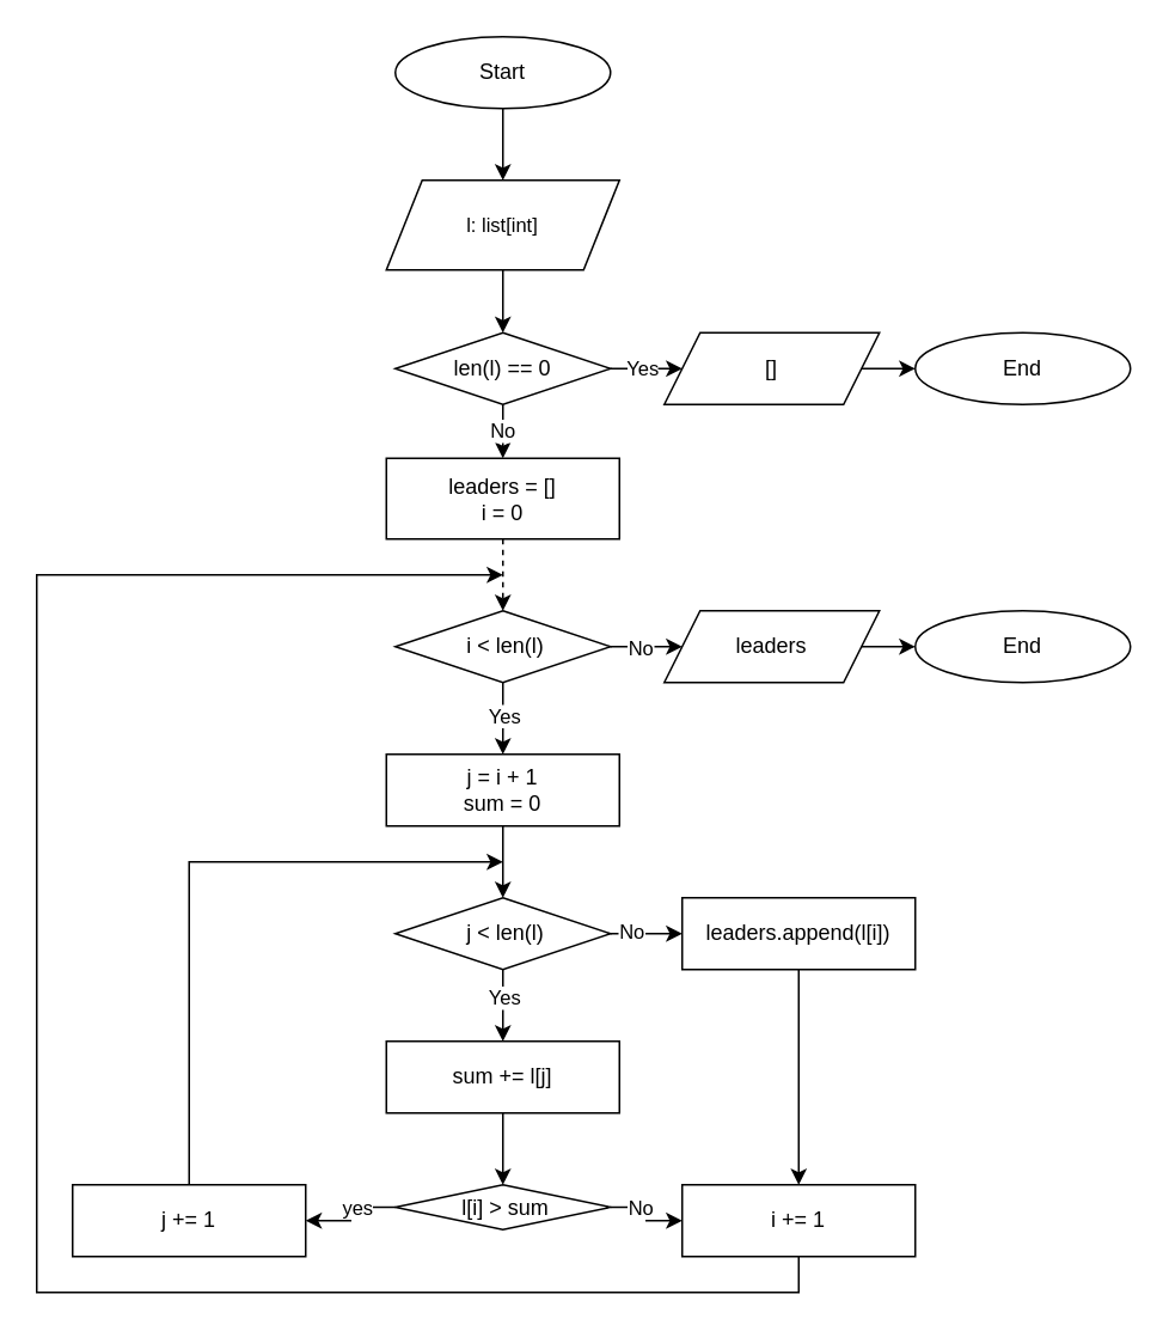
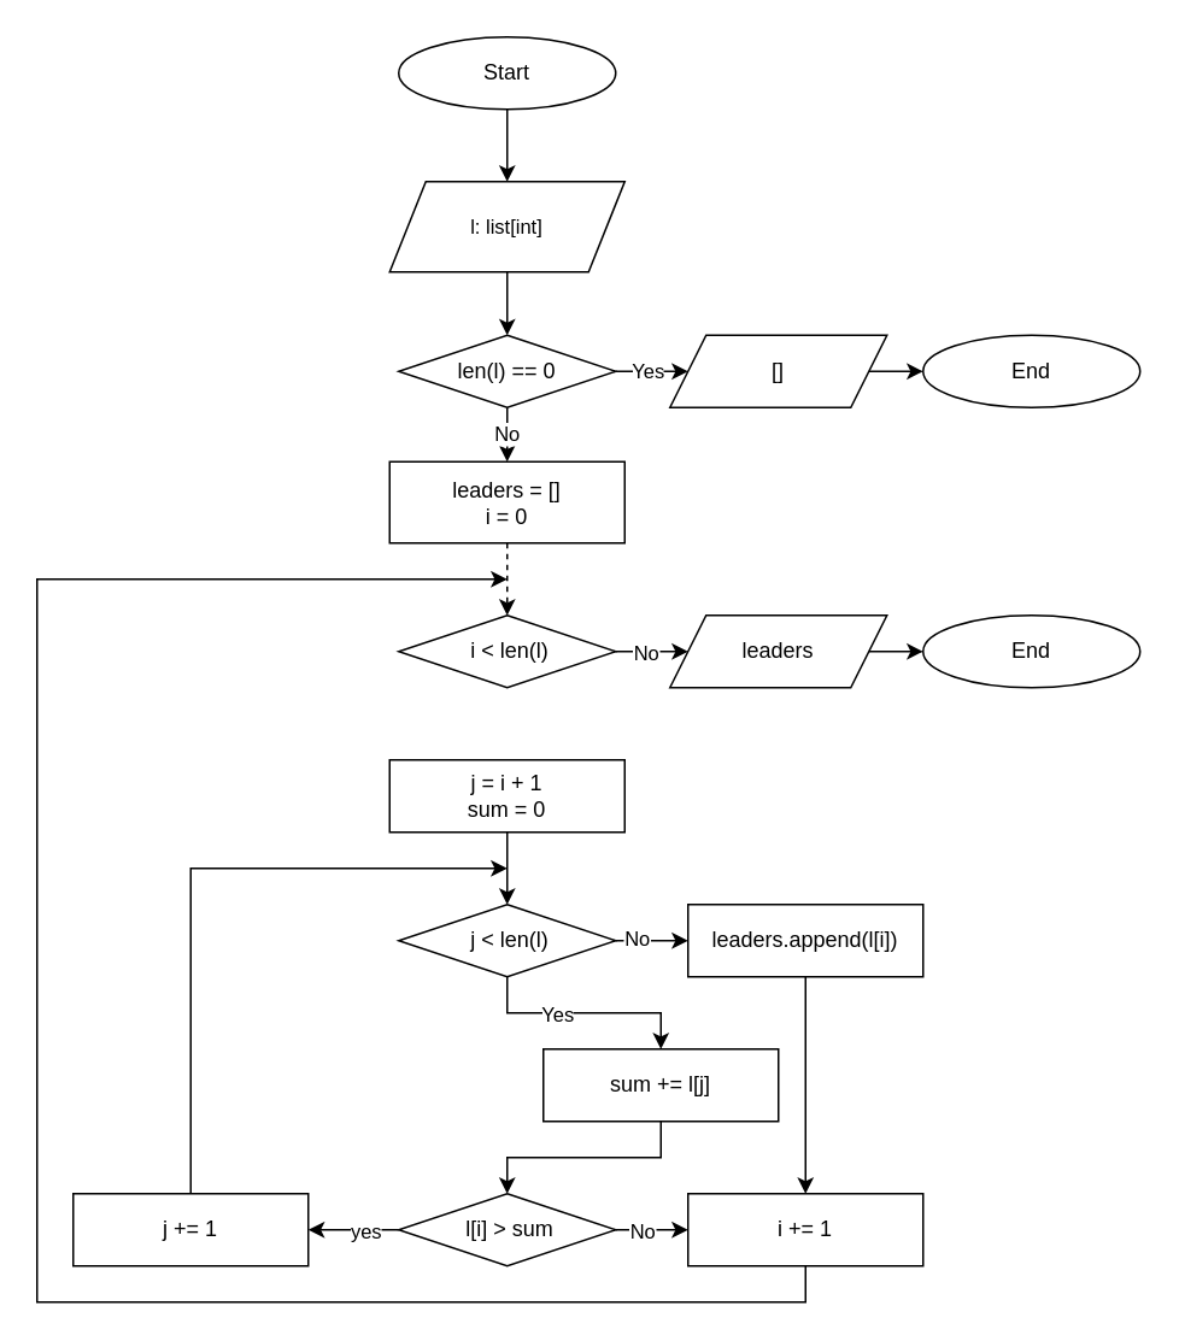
  <mxCell id="0" />
  <mxCell id="1" parent="0" />
  <mxCell id="2" style="edgeStyle=orthogonalEdgeStyle;rounded=0;orthogonalLoop=1;jettySize=auto;html=1;exitX=0.5;exitY=1;exitDx=0;exitDy=0;entryX=0.5;entryY=0;entryDx=0;entryDy=0;" parent="1" source="3" target="5" edge="1"><mxGeometry relative="1" as="geometry" /></mxCell>
  <mxCell id="3" value="Start" style="ellipse;whiteSpace=wrap;html=1;" parent="1" vertex="1"><mxGeometry x="220" y="20" width="120" height="40" as="geometry" /></mxCell>
  <mxCell id="4" style="edgeStyle=orthogonalEdgeStyle;rounded=0;orthogonalLoop=1;jettySize=auto;html=1;exitX=0.5;exitY=1;exitDx=0;exitDy=0;entryX=0.5;entryY=0;entryDx=0;entryDy=0;" parent="1" source="5" target="14" edge="1"><mxGeometry relative="1" as="geometry" /></mxCell>
  <mxCell id="5" value="l: list[int]" style="shape=parallelogram;perimeter=parallelogramPerimeter;whiteSpace=wrap;html=1;fixedSize=1;fontSize=11;" parent="1" vertex="1"><mxGeometry x="215" y="100" width="130" height="50" as="geometry" /></mxCell>
  <mxCell id="6" style="edgeStyle=orthogonalEdgeStyle;rounded=0;orthogonalLoop=1;jettySize=auto;html=1;exitX=1;exitY=0.5;exitDx=0;exitDy=0;entryX=0;entryY=0.5;entryDx=0;entryDy=0;" parent="1" source="7" target="8" edge="1"><mxGeometry relative="1" as="geometry" /></mxCell>
  <mxCell id="7" value="leaders" style="shape=parallelogram;perimeter=parallelogramPerimeter;whiteSpace=wrap;html=1;fixedSize=1;" parent="1" vertex="1"><mxGeometry x="370" y="340" width="120" height="40" as="geometry" /></mxCell>
  <mxCell id="8" value="End" style="ellipse;whiteSpace=wrap;html=1;" parent="1" vertex="1"><mxGeometry x="510" y="340" width="120" height="40" as="geometry" /></mxCell>
  <mxCell id="9" style="edgeStyle=orthogonalEdgeStyle;rounded=0;orthogonalLoop=1;jettySize=auto;html=1;exitX=0.5;exitY=1;exitDx=0;exitDy=0;entryX=0.5;entryY=0;entryDx=0;entryDy=0;dashed=1;" parent="1" source="10" target="22" edge="1"><mxGeometry relative="1" as="geometry" /></mxCell>
  <mxCell id="10" value="leaders = []&lt;div&gt;i = 0&lt;/div&gt;" style="rounded=0;whiteSpace=wrap;html=1;fontSize=12;" parent="1" vertex="1"><mxGeometry x="215" y="255" width="130" height="45" as="geometry" /></mxCell>
  <mxCell id="11" style="edgeStyle=orthogonalEdgeStyle;rounded=0;orthogonalLoop=1;jettySize=auto;html=1;exitX=1;exitY=0.5;exitDx=0;exitDy=0;entryX=0;entryY=0.5;entryDx=0;entryDy=0;" parent="1" source="14" target="16" edge="1"><mxGeometry relative="1" as="geometry" /></mxCell>
  <mxCell id="12" value="Yes" style="edgeLabel;html=1;align=center;verticalAlign=middle;resizable=0;points=[];" parent="11" vertex="1" connectable="0"><mxGeometry x="0.217" y="-3" relative="1" as="geometry"><mxPoint y="-4" as="offset" /></mxGeometry></mxCell>
  <mxCell id="13" value="No" style="edgeStyle=orthogonalEdgeStyle;rounded=0;orthogonalLoop=1;jettySize=auto;html=1;exitX=0.5;exitY=1;exitDx=0;exitDy=0;entryX=0.5;entryY=0;entryDx=0;entryDy=0;" parent="1" source="14" target="10" edge="1"><mxGeometry relative="1" as="geometry" /></mxCell>
  <mxCell id="14" value="len(l) == 0" style="rhombus;whiteSpace=wrap;html=1;" parent="1" vertex="1"><mxGeometry x="220" y="185" width="120" height="40" as="geometry" /></mxCell>
  <mxCell id="15" style="edgeStyle=orthogonalEdgeStyle;rounded=0;orthogonalLoop=1;jettySize=auto;html=1;exitX=1;exitY=0.5;exitDx=0;exitDy=0;entryX=0;entryY=0.5;entryDx=0;entryDy=0;" parent="1" source="16" target="17" edge="1"><mxGeometry relative="1" as="geometry" /></mxCell>
  <mxCell id="16" value="[]" style="shape=parallelogram;perimeter=parallelogramPerimeter;whiteSpace=wrap;html=1;fixedSize=1;" parent="1" vertex="1"><mxGeometry x="370" y="185" width="120" height="40" as="geometry" /></mxCell>
  <mxCell id="17" value="End" style="ellipse;whiteSpace=wrap;html=1;" parent="1" vertex="1"><mxGeometry x="510" y="185" width="120" height="40" as="geometry" /></mxCell>
  <mxCell id="18" style="edgeStyle=orthogonalEdgeStyle;rounded=0;orthogonalLoop=1;jettySize=auto;html=1;exitX=1;exitY=0.5;exitDx=0;exitDy=0;entryX=0;entryY=0.5;entryDx=0;entryDy=0;" parent="1" source="22" target="7" edge="1"><mxGeometry relative="1" as="geometry" /></mxCell>
  <mxCell id="19" value="No" style="edgeLabel;html=1;align=center;verticalAlign=middle;resizable=0;points=[];" parent="18" vertex="1" connectable="0"><mxGeometry x="0.189" relative="1" as="geometry"><mxPoint as="offset" /></mxGeometry></mxCell>
- <mxCell id="20" style="edgeStyle=orthogonalEdgeStyle;rounded=0;orthogonalLoop=1;jettySize=auto;html=1;exitX=0.5;exitY=1;exitDx=0;exitDy=0;entryX=0.5;entryY=0;entryDx=0;entryDy=0;" parent="1" source="22" target="24" edge="1"><mxGeometry relative="1" as="geometry" /></mxCell>
- <mxCell id="21" value="Yes" style="edgeLabel;html=1;align=center;verticalAlign=middle;resizable=0;points=[];" parent="20" vertex="1" connectable="0"><mxGeometry x="-0.124" y="4" relative="1" as="geometry"><mxPoint x="-4" as="offset" /></mxGeometry></mxCell>
  <mxCell id="22" value="&amp;nbsp;i &amp;lt; len(l)" style="rhombus;whiteSpace=wrap;html=1;" parent="1" vertex="1"><mxGeometry x="220" y="340" width="120" height="40" as="geometry" /></mxCell>
  <mxCell id="23" style="edgeStyle=orthogonalEdgeStyle;rounded=0;orthogonalLoop=1;jettySize=auto;html=1;exitX=0.5;exitY=1;exitDx=0;exitDy=0;entryX=0.5;entryY=0;entryDx=0;entryDy=0;" parent="1" source="24" target="29" edge="1"><mxGeometry relative="1" as="geometry" /></mxCell>
  <mxCell id="24" value="&lt;div&gt;j = i + 1&lt;/div&gt;&lt;div&gt;sum = 0&lt;/div&gt;" style="rounded=0;whiteSpace=wrap;html=1;fontSize=12;" parent="1" vertex="1"><mxGeometry x="215" y="420" width="130" height="40" as="geometry" /></mxCell>
  <mxCell id="25" value="" style="edgeStyle=orthogonalEdgeStyle;rounded=0;orthogonalLoop=1;jettySize=auto;html=1;entryX=0;entryY=0.5;entryDx=0;entryDy=0;" parent="1" source="29" target="33" edge="1"><mxGeometry relative="1" as="geometry"><mxPoint x="376" y="520" as="targetPoint" /></mxGeometry></mxCell>
  <mxCell id="26" value="No" style="edgeLabel;html=1;align=center;verticalAlign=middle;resizable=0;points=[];" parent="25" vertex="1" connectable="0"><mxGeometry x="-0.439" y="2" relative="1" as="geometry"><mxPoint as="offset" /></mxGeometry></mxCell>
  <mxCell id="27" style="edgeStyle=orthogonalEdgeStyle;rounded=0;orthogonalLoop=1;jettySize=auto;html=1;exitX=0.5;exitY=1;exitDx=0;exitDy=0;entryX=0.5;entryY=0;entryDx=0;entryDy=0;" parent="1" source="29" target="35" edge="1"><mxGeometry relative="1" as="geometry" /></mxCell>
  <mxCell id="28" value="Yes" style="edgeLabel;html=1;align=center;verticalAlign=middle;resizable=0;points=[];" parent="27" vertex="1" connectable="0"><mxGeometry x="-0.249" relative="1" as="geometry"><mxPoint as="offset" /></mxGeometry></mxCell>
  <mxCell id="29" value="&amp;nbsp;j &amp;lt; len(l)" style="rhombus;whiteSpace=wrap;html=1;" parent="1" vertex="1"><mxGeometry x="220" y="500" width="120" height="40" as="geometry" /></mxCell>
  <mxCell id="30" value="" style="edgeStyle=orthogonalEdgeStyle;rounded=0;orthogonalLoop=1;jettySize=auto;html=1;exitX=0.5;exitY=1;exitDx=0;exitDy=0;entryX=0.5;entryY=0;entryDx=0;entryDy=0;" parent="1" source="33" target="32" edge="1"><mxGeometry relative="1" as="geometry"><mxPoint x="436" y="540" as="sourcePoint" /><mxPoint as="offset" /></mxGeometry></mxCell>
  <mxCell id="31" style="edgeStyle=orthogonalEdgeStyle;rounded=0;orthogonalLoop=1;jettySize=auto;html=1;exitX=0.5;exitY=1;exitDx=0;exitDy=0;" parent="1" source="32" edge="1"><mxGeometry relative="1" as="geometry"><mxPoint x="280" y="320" as="targetPoint" /><Array as="points"><mxPoint x="445" y="720" /><mxPoint x="20" y="720" /><mxPoint x="20" y="320" /></Array></mxGeometry></mxCell>
  <mxCell id="32" value="i += 1" style="rounded=0;whiteSpace=wrap;html=1;fontSize=12;" parent="1" vertex="1"><mxGeometry x="380" y="660" width="130" height="40" as="geometry" /></mxCell>
  <mxCell id="33" value="leaders.append(l[i])" style="rounded=0;whiteSpace=wrap;html=1;fontSize=12;" parent="1" vertex="1"><mxGeometry x="380" y="500" width="130" height="40" as="geometry" /></mxCell>
  <mxCell id="34" style="edgeStyle=orthogonalEdgeStyle;rounded=0;orthogonalLoop=1;jettySize=auto;html=1;exitX=0.5;exitY=1;exitDx=0;exitDy=0;entryX=0.5;entryY=0;entryDx=0;entryDy=0;" parent="1" source="35" target="40" edge="1"><mxGeometry relative="1" as="geometry" /></mxCell>
- <mxCell id="35" value="sum += l[j]" style="rounded=0;whiteSpace=wrap;html=1;fontSize=12;" parent="1" vertex="1"><mxGeometry x="215" y="580" width="130" height="40" as="geometry" /></mxCell>
+ <mxCell id="35" value="sum += l[j]" style="rounded=0;whiteSpace=wrap;html=1;fontSize=12;" parent="1" vertex="1"><mxGeometry x="300" y="580" width="130" height="40" as="geometry" /></mxCell>
  <mxCell id="36" style="edgeStyle=orthogonalEdgeStyle;rounded=0;orthogonalLoop=1;jettySize=auto;html=1;exitX=0;exitY=0.5;exitDx=0;exitDy=0;entryX=1;entryY=0.5;entryDx=0;entryDy=0;" parent="1" source="40" target="42" edge="1"><mxGeometry relative="1" as="geometry" /></mxCell>
  <mxCell id="37" value="yes" style="edgeLabel;html=1;align=center;verticalAlign=middle;resizable=0;points=[];" parent="36" vertex="1" connectable="0"><mxGeometry x="-0.227" relative="1" as="geometry"><mxPoint as="offset" /></mxGeometry></mxCell>
  <mxCell id="38" value="" style="edgeStyle=orthogonalEdgeStyle;rounded=0;orthogonalLoop=1;jettySize=auto;html=1;exitX=1;exitY=0.5;exitDx=0;exitDy=0;entryX=0;entryY=0.5;entryDx=0;entryDy=0;" parent="1" source="40" target="32" edge="1"><mxGeometry relative="1" as="geometry" /></mxCell>
  <mxCell id="39" value="No" style="edgeLabel;html=1;align=center;verticalAlign=middle;resizable=0;points=[];" parent="38" vertex="1" connectable="0"><mxGeometry x="-0.467" relative="1" as="geometry"><mxPoint x="3" as="offset" /></mxGeometry></mxCell>
- <mxCell id="40" value="&amp;nbsp;l[i] &amp;gt; sum" style="rhombus;whiteSpace=wrap;html=1;" parent="1" vertex="1"><mxGeometry x="220" y="660" width="120" height="25" as="geometry" /></mxCell>
+ <mxCell id="40" value="&amp;nbsp;l[i] &amp;gt; sum" style="rhombus;whiteSpace=wrap;html=1;" parent="1" vertex="1"><mxGeometry x="220" y="660" width="120" height="40" as="geometry" /></mxCell>
  <mxCell id="41" style="edgeStyle=orthogonalEdgeStyle;rounded=0;orthogonalLoop=1;jettySize=auto;html=1;exitX=0.5;exitY=0;exitDx=0;exitDy=0;" parent="1" source="42" edge="1"><mxGeometry relative="1" as="geometry"><mxPoint x="280" y="480" as="targetPoint" /><Array as="points"><mxPoint x="105" y="480" /></Array></mxGeometry></mxCell>
  <mxCell id="42" value="j += 1" style="rounded=0;whiteSpace=wrap;html=1;fontSize=12;" parent="1" vertex="1"><mxGeometry x="40" y="660" width="130" height="40" as="geometry" /></mxCell>
